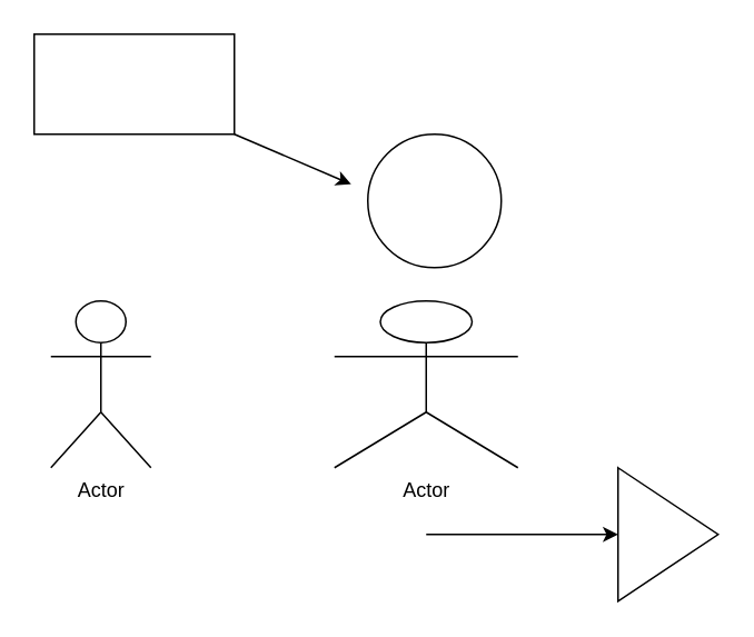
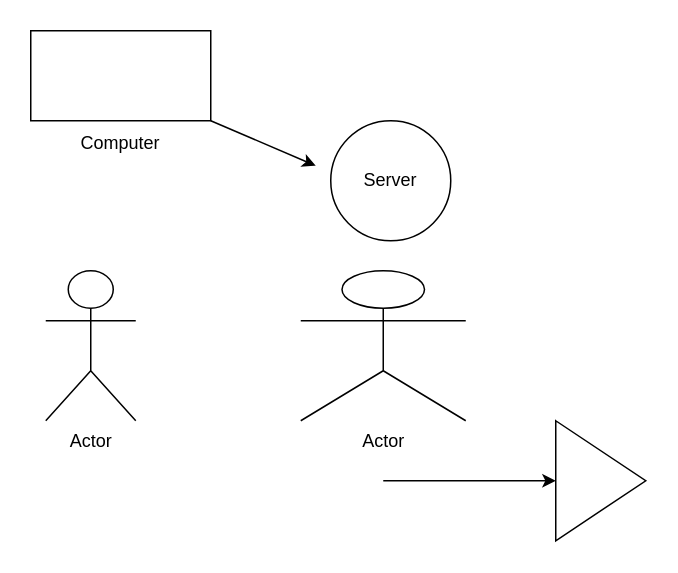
  <mxCell id="0" />
  <mxCell id="1" parent="0" />
  <mxCell id="2" value="" style="whiteSpace=wrap;html=1;" vertex="1" parent="1"><mxGeometry x="20" y="20" width="120" height="60" as="geometry" /></mxCell>
  <mxCell id="3" value="" style="ellipse;whiteSpace=wrap;html=1;" vertex="1" parent="1"><mxGeometry x="220" y="80" width="80" height="80" as="geometry" /></mxCell>
  <mxCell id="4" value="" style="edgeStyle=none;orthogonalLoop=1;jettySize=auto;html=1;exitX=1;exitY=1;exitDx=0;exitDy=0;" edge="1" parent="1" source="2"><mxGeometry width="80" relative="1" as="geometry"><mxPoint x="210" y="210" as="sourcePoint" /><mxPoint x="210" y="110" as="targetPoint" /><Array as="points" /></mxGeometry></mxCell>
+ <mxCell id="5" value="Computer" style="text;strokeColor=none;align=center;fillColor=none;html=1;verticalAlign=middle;whiteSpace=wrap;rounded=0;" vertex="1" parent="1"><mxGeometry x="50" y="80" width="60" height="30" as="geometry" /></mxCell>
  <mxCell id="6" value="Actor" style="shape=umlActor;verticalLabelPosition=bottom;verticalAlign=top;html=1;outlineConnect=0;" vertex="1" parent="1"><mxGeometry x="30" y="180" width="60" height="100" as="geometry" /></mxCell>
  <mxCell id="7" value="" style="edgeStyle=none;html=1;" edge="1" parent="1" target="10"><mxGeometry relative="1" as="geometry"><mxPoint x="255" y="320" as="sourcePoint" /></mxGeometry></mxCell>
  <mxCell id="8" value="Actor" style="shape=umlActor;verticalLabelPosition=bottom;verticalAlign=top;html=1;outlineConnect=0;" vertex="1" parent="1"><mxGeometry x="200" y="180" width="110" height="100" as="geometry" /></mxCell>
+ <mxCell id="9" value="Server" style="text;strokeColor=none;align=center;fillColor=none;html=1;verticalAlign=middle;whiteSpace=wrap;rounded=0;" vertex="1" parent="1"><mxGeometry x="230" y="105" width="60" height="30" as="geometry" /></mxCell>
  <mxCell id="10" value="" style="triangle;whiteSpace=wrap;html=1;verticalAlign=top;" vertex="1" parent="1"><mxGeometry x="370" y="280" width="60" height="80" as="geometry" /></mxCell>
